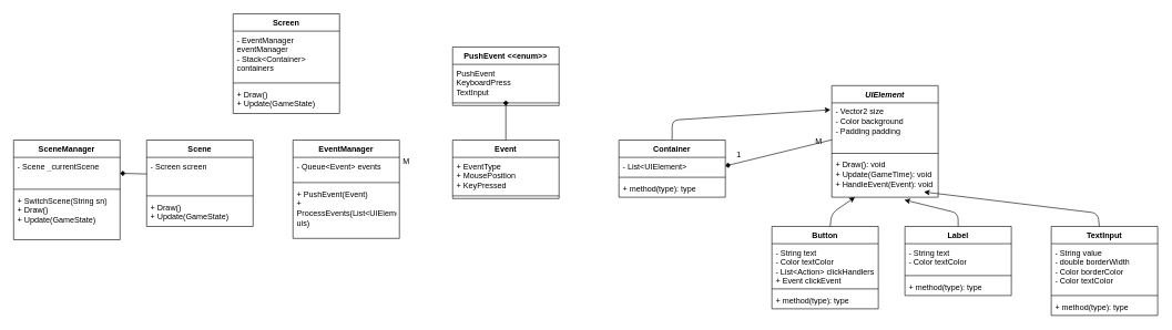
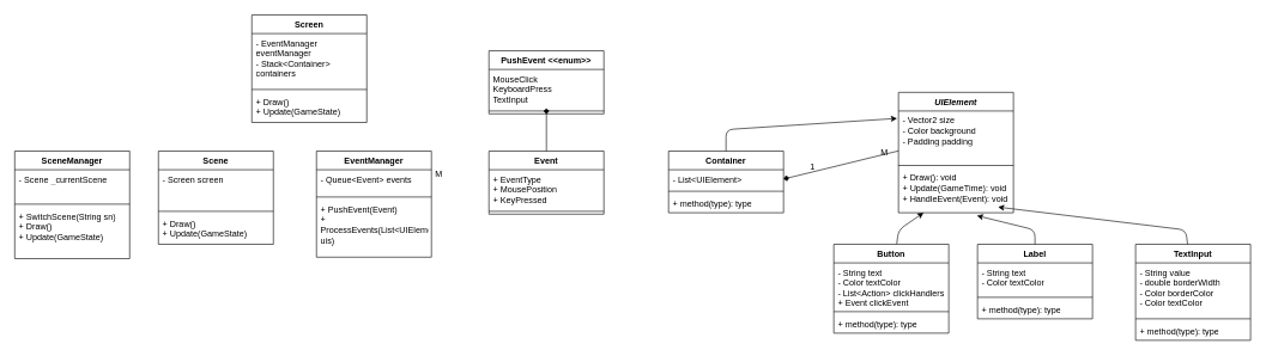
  <mxCell id="0" />
  <mxCell id="1" parent="0" />
  <mxCell id="2" value="&lt;i&gt;UIElement&lt;/i&gt;" style="swimlane;fontStyle=1;align=center;verticalAlign=top;childLayout=stackLayout;horizontal=1;startSize=26;horizontalStack=0;resizeParent=1;resizeParentMax=0;resizeLast=0;collapsible=1;marginBottom=0;whiteSpace=wrap;html=1;" vertex="1" parent="1"><mxGeometry x="1250" y="128" width="160" height="168" as="geometry" /></mxCell>
  <mxCell id="3" value="- Vector2 size&lt;div&gt;- Color background&lt;/div&gt;&lt;div&gt;- Padding padding&lt;/div&gt;" style="text;strokeColor=none;fillColor=none;align=left;verticalAlign=top;spacingLeft=4;spacingRight=4;overflow=hidden;rotatable=0;points=[[0,0.5],[1,0.5]];portConstraint=eastwest;whiteSpace=wrap;html=1;" vertex="1" parent="2"><mxGeometry y="26" width="160" height="72" as="geometry" /></mxCell>
  <mxCell id="4" value="" style="line;strokeWidth=1;fillColor=none;align=left;verticalAlign=middle;spacingTop=-1;spacingLeft=3;spacingRight=3;rotatable=0;labelPosition=right;points=[];portConstraint=eastwest;strokeColor=inherit;" vertex="1" parent="2"><mxGeometry y="98" width="160" height="8" as="geometry" /></mxCell>
  <mxCell id="5" value="+ Draw(): void&lt;div&gt;+ Update(GameTime): void&lt;/div&gt;&lt;div&gt;+ HandleEvent(Event): void&lt;/div&gt;" style="text;strokeColor=none;fillColor=none;align=left;verticalAlign=top;spacingLeft=4;spacingRight=4;overflow=hidden;rotatable=0;points=[[0,0.5],[1,0.5]];portConstraint=eastwest;whiteSpace=wrap;html=1;" vertex="1" parent="2"><mxGeometry y="106" width="160" height="62" as="geometry" /></mxCell>
  <mxCell id="6" style="edgeStyle=none;html=1;" edge="1" parent="1" source="7" target="5"><mxGeometry relative="1" as="geometry"><Array as="points"><mxPoint x="1250" y="320" /></Array></mxGeometry></mxCell>
  <mxCell id="7" value="Button" style="swimlane;fontStyle=1;align=center;verticalAlign=top;childLayout=stackLayout;horizontal=1;startSize=26;horizontalStack=0;resizeParent=1;resizeParentMax=0;resizeLast=0;collapsible=1;marginBottom=0;whiteSpace=wrap;html=1;" vertex="1" parent="1"><mxGeometry x="1160" y="340" width="160" height="124" as="geometry" /></mxCell>
  <mxCell id="8" value="- String text&lt;div&gt;- Color textColor&lt;/div&gt;&lt;div&gt;- List&amp;lt;Action&amp;gt; clickHandlers&lt;/div&gt;&lt;div&gt;+ Event clickEvent&lt;/div&gt;" style="text;strokeColor=none;fillColor=none;align=left;verticalAlign=top;spacingLeft=4;spacingRight=4;overflow=hidden;rotatable=0;points=[[0,0.5],[1,0.5]];portConstraint=eastwest;whiteSpace=wrap;html=1;" vertex="1" parent="7"><mxGeometry y="26" width="160" height="64" as="geometry" /></mxCell>
  <mxCell id="9" value="" style="line;strokeWidth=1;fillColor=none;align=left;verticalAlign=middle;spacingTop=-1;spacingLeft=3;spacingRight=3;rotatable=0;labelPosition=right;points=[];portConstraint=eastwest;strokeColor=inherit;" vertex="1" parent="7"><mxGeometry y="90" width="160" height="8" as="geometry" /></mxCell>
  <mxCell id="10" value="+ method(type): type" style="text;strokeColor=none;fillColor=none;align=left;verticalAlign=top;spacingLeft=4;spacingRight=4;overflow=hidden;rotatable=0;points=[[0,0.5],[1,0.5]];portConstraint=eastwest;whiteSpace=wrap;html=1;" vertex="1" parent="7"><mxGeometry y="98" width="160" height="26" as="geometry" /></mxCell>
  <mxCell id="11" value="Label" style="swimlane;fontStyle=1;align=center;verticalAlign=top;childLayout=stackLayout;horizontal=1;startSize=26;horizontalStack=0;resizeParent=1;resizeParentMax=0;resizeLast=0;collapsible=1;marginBottom=0;whiteSpace=wrap;html=1;" vertex="1" parent="1"><mxGeometry x="1360" y="340" width="160" height="104" as="geometry" /></mxCell>
  <mxCell id="12" value="&lt;span style=&quot;color: rgb(0, 0, 0);&quot;&gt;- String text&lt;/span&gt;&lt;div&gt;- Color textColor&lt;/div&gt;" style="text;strokeColor=none;fillColor=none;align=left;verticalAlign=top;spacingLeft=4;spacingRight=4;overflow=hidden;rotatable=0;points=[[0,0.5],[1,0.5]];portConstraint=eastwest;whiteSpace=wrap;html=1;" vertex="1" parent="11"><mxGeometry y="26" width="160" height="44" as="geometry" /></mxCell>
  <mxCell id="13" value="" style="line;strokeWidth=1;fillColor=none;align=left;verticalAlign=middle;spacingTop=-1;spacingLeft=3;spacingRight=3;rotatable=0;labelPosition=right;points=[];portConstraint=eastwest;strokeColor=inherit;" vertex="1" parent="11"><mxGeometry y="70" width="160" height="8" as="geometry" /></mxCell>
  <mxCell id="14" value="+ method(type): type" style="text;strokeColor=none;fillColor=none;align=left;verticalAlign=top;spacingLeft=4;spacingRight=4;overflow=hidden;rotatable=0;points=[[0,0.5],[1,0.5]];portConstraint=eastwest;whiteSpace=wrap;html=1;" vertex="1" parent="11"><mxGeometry y="78" width="160" height="26" as="geometry" /></mxCell>
  <mxCell id="15" style="edgeStyle=none;html=1;entryX=0.682;entryY=1.065;entryDx=0;entryDy=0;entryPerimeter=0;" edge="1" parent="1" source="11" target="5"><mxGeometry relative="1" as="geometry"><Array as="points"><mxPoint x="1440" y="320" /></Array></mxGeometry></mxCell>
  <mxCell id="16" value="TextInput" style="swimlane;fontStyle=1;align=center;verticalAlign=top;childLayout=stackLayout;horizontal=1;startSize=26;horizontalStack=0;resizeParent=1;resizeParentMax=0;resizeLast=0;collapsible=1;marginBottom=0;whiteSpace=wrap;html=1;" vertex="1" parent="1"><mxGeometry x="1580" y="340" width="160" height="134" as="geometry" /></mxCell>
  <mxCell id="17" value="- String value&lt;div&gt;- double borderWidth&lt;/div&gt;&lt;div&gt;- Color borderColor&lt;/div&gt;&lt;div&gt;- Color textColor&lt;/div&gt;" style="text;strokeColor=none;fillColor=none;align=left;verticalAlign=top;spacingLeft=4;spacingRight=4;overflow=hidden;rotatable=0;points=[[0,0.5],[1,0.5]];portConstraint=eastwest;whiteSpace=wrap;html=1;" vertex="1" parent="16"><mxGeometry y="26" width="160" height="74" as="geometry" /></mxCell>
  <mxCell id="18" value="" style="line;strokeWidth=1;fillColor=none;align=left;verticalAlign=middle;spacingTop=-1;spacingLeft=3;spacingRight=3;rotatable=0;labelPosition=right;points=[];portConstraint=eastwest;strokeColor=inherit;" vertex="1" parent="16"><mxGeometry y="100" width="160" height="8" as="geometry" /></mxCell>
  <mxCell id="19" value="+ method(type): type" style="text;strokeColor=none;fillColor=none;align=left;verticalAlign=top;spacingLeft=4;spacingRight=4;overflow=hidden;rotatable=0;points=[[0,0.5],[1,0.5]];portConstraint=eastwest;whiteSpace=wrap;html=1;" vertex="1" parent="16"><mxGeometry y="108" width="160" height="26" as="geometry" /></mxCell>
  <mxCell id="20" style="edgeStyle=none;html=1;entryX=0.866;entryY=0.872;entryDx=0;entryDy=0;entryPerimeter=0;" edge="1" parent="1" source="16" target="5"><mxGeometry relative="1" as="geometry"><Array as="points"><mxPoint x="1650" y="320" /></Array></mxGeometry></mxCell>
  <mxCell id="21" value="Event" style="swimlane;fontStyle=1;align=center;verticalAlign=top;childLayout=stackLayout;horizontal=1;startSize=26;horizontalStack=0;resizeParent=1;resizeParentMax=0;resizeLast=0;collapsible=1;marginBottom=0;whiteSpace=wrap;html=1;" vertex="1" parent="1"><mxGeometry x="680" y="210" width="160" height="88" as="geometry" /></mxCell>
  <mxCell id="22" value="+ EventType&lt;div&gt;+ MousePosition&lt;/div&gt;&lt;div&gt;+ KeyPressed&lt;/div&gt;" style="text;strokeColor=none;fillColor=none;align=left;verticalAlign=top;spacingLeft=4;spacingRight=4;overflow=hidden;rotatable=0;points=[[0,0.5],[1,0.5]];portConstraint=eastwest;whiteSpace=wrap;html=1;" vertex="1" parent="21"><mxGeometry y="26" width="160" height="54" as="geometry" /></mxCell>
  <mxCell id="23" value="" style="line;strokeWidth=1;fillColor=none;align=left;verticalAlign=middle;spacingTop=-1;spacingLeft=3;spacingRight=3;rotatable=0;labelPosition=right;points=[];portConstraint=eastwest;strokeColor=inherit;" vertex="1" parent="21"><mxGeometry y="80" width="160" height="8" as="geometry" /></mxCell>
  <mxCell id="24" value="Container" style="swimlane;fontStyle=1;align=center;verticalAlign=top;childLayout=stackLayout;horizontal=1;startSize=26;horizontalStack=0;resizeParent=1;resizeParentMax=0;resizeLast=0;collapsible=1;marginBottom=0;whiteSpace=wrap;html=1;" vertex="1" parent="1"><mxGeometry x="930" y="210" width="160" height="86" as="geometry" /></mxCell>
  <mxCell id="25" value="- List&amp;lt;UIElement&amp;gt;" style="text;strokeColor=none;fillColor=none;align=left;verticalAlign=top;spacingLeft=4;spacingRight=4;overflow=hidden;rotatable=0;points=[[0,0.5],[1,0.5]];portConstraint=eastwest;whiteSpace=wrap;html=1;" vertex="1" parent="24"><mxGeometry y="26" width="160" height="26" as="geometry" /></mxCell>
  <mxCell id="26" value="" style="line;strokeWidth=1;fillColor=none;align=left;verticalAlign=middle;spacingTop=-1;spacingLeft=3;spacingRight=3;rotatable=0;labelPosition=right;points=[];portConstraint=eastwest;strokeColor=inherit;" vertex="1" parent="24"><mxGeometry y="52" width="160" height="8" as="geometry" /></mxCell>
  <mxCell id="27" value="+ method(type): type" style="text;strokeColor=none;fillColor=none;align=left;verticalAlign=top;spacingLeft=4;spacingRight=4;overflow=hidden;rotatable=0;points=[[0,0.5],[1,0.5]];portConstraint=eastwest;whiteSpace=wrap;html=1;" vertex="1" parent="24"><mxGeometry y="60" width="160" height="26" as="geometry" /></mxCell>
  <mxCell id="28" style="edgeStyle=none;html=1;entryX=1;entryY=0.5;entryDx=0;entryDy=0;endArrow=diamond;endFill=1;" edge="1" parent="1" source="3" target="25"><mxGeometry relative="1" as="geometry" /></mxCell>
- <mxCell id="29" value="1" style="text;html=1;align=center;verticalAlign=middle;resizable=0;points=[];autosize=1;strokeColor=none;fillColor=none;" vertex="1" parent="1"><mxGeometry x="1095" y="218" width="30" height="30" as="geometry" /></mxCell>
+ <mxCell id="29" value="1" style="text;html=1;align=center;verticalAlign=middle;resizable=0;points=[];autosize=1;strokeColor=none;fillColor=none;" vertex="1" parent="1"><mxGeometry x="1115" y="218" width="30" height="30" as="geometry" /></mxCell>
  <mxCell id="30" value="M" style="text;html=1;align=center;verticalAlign=middle;resizable=0;points=[];autosize=1;strokeColor=none;fillColor=none;" vertex="1" parent="1"><mxGeometry x="1215" y="198" width="30" height="30" as="geometry" /></mxCell>
  <mxCell id="31" value="EventManager" style="swimlane;fontStyle=1;align=center;verticalAlign=top;childLayout=stackLayout;horizontal=1;startSize=26;horizontalStack=0;resizeParent=1;resizeParentMax=0;resizeLast=0;collapsible=1;marginBottom=0;whiteSpace=wrap;html=1;" vertex="1" parent="1"><mxGeometry x="440" y="210" width="160" height="148" as="geometry" /></mxCell>
  <mxCell id="32" value="- Queue&amp;lt;Event&amp;gt; events" style="text;strokeColor=none;fillColor=none;align=left;verticalAlign=top;spacingLeft=4;spacingRight=4;overflow=hidden;rotatable=0;points=[[0,0.5],[1,0.5]];portConstraint=eastwest;whiteSpace=wrap;html=1;" vertex="1" parent="31"><mxGeometry y="26" width="160" height="34" as="geometry" /></mxCell>
  <mxCell id="33" value="" style="line;strokeWidth=1;fillColor=none;align=left;verticalAlign=middle;spacingTop=-1;spacingLeft=3;spacingRight=3;rotatable=0;labelPosition=right;points=[];portConstraint=eastwest;strokeColor=inherit;" vertex="1" parent="31"><mxGeometry y="60" width="160" height="8" as="geometry" /></mxCell>
  <mxCell id="34" value="+ PushEvent(Event)&lt;div&gt;+ ProcessEvents(List&amp;lt;UIElement&amp;gt; uis)&lt;/div&gt;" style="text;strokeColor=none;fillColor=none;align=left;verticalAlign=top;spacingLeft=4;spacingRight=4;overflow=hidden;rotatable=0;points=[[0,0.5],[1,0.5]];portConstraint=eastwest;whiteSpace=wrap;html=1;" vertex="1" parent="31"><mxGeometry y="68" width="160" height="80" as="geometry" /></mxCell>
  <mxCell id="35" style="edgeStyle=none;html=1;entryX=-0.012;entryY=0.144;entryDx=0;entryDy=0;entryPerimeter=0;" edge="1" parent="1" source="24" target="3"><mxGeometry relative="1" as="geometry"><Array as="points"><mxPoint x="1010" y="180" /></Array></mxGeometry></mxCell>
  <mxCell id="36" value="PushEvent &amp;lt;&amp;lt;enum&amp;gt;&amp;gt;" style="swimlane;fontStyle=1;align=center;verticalAlign=top;childLayout=stackLayout;horizontal=1;startSize=26;horizontalStack=0;resizeParent=1;resizeParentMax=0;resizeLast=0;collapsible=1;marginBottom=0;whiteSpace=wrap;html=1;" vertex="1" parent="1"><mxGeometry x="680" y="70" width="160" height="88" as="geometry" /></mxCell>
- <mxCell id="37" value="PushEvent&lt;div&gt;KeyboardPress&lt;/div&gt;&lt;div&gt;TextInput&lt;/div&gt;" style="text;strokeColor=none;fillColor=none;align=left;verticalAlign=top;spacingLeft=4;spacingRight=4;overflow=hidden;rotatable=0;points=[[0,0.5],[1,0.5]];portConstraint=eastwest;whiteSpace=wrap;html=1;" vertex="1" parent="36"><mxGeometry y="26" width="160" height="54" as="geometry" /></mxCell>
+ <mxCell id="37" value="MouseClick&lt;div&gt;KeyboardPress&lt;/div&gt;&lt;div&gt;TextInput&lt;/div&gt;" style="text;strokeColor=none;fillColor=none;align=left;verticalAlign=top;spacingLeft=4;spacingRight=4;overflow=hidden;rotatable=0;points=[[0,0.5],[1,0.5]];portConstraint=eastwest;whiteSpace=wrap;html=1;" vertex="1" parent="36"><mxGeometry y="26" width="160" height="54" as="geometry" /></mxCell>
  <mxCell id="38" value="" style="line;strokeWidth=1;fillColor=none;align=left;verticalAlign=middle;spacingTop=-1;spacingLeft=3;spacingRight=3;rotatable=0;labelPosition=right;points=[];portConstraint=eastwest;strokeColor=inherit;" vertex="1" parent="36"><mxGeometry y="80" width="160" height="8" as="geometry" /></mxCell>
  <mxCell id="39" style="edgeStyle=none;html=1;entryX=0.5;entryY=0;entryDx=0;entryDy=0;entryPerimeter=0;endArrow=diamond;endFill=1;" edge="1" parent="1" source="21" target="38"><mxGeometry relative="1" as="geometry" /></mxCell>
  <mxCell id="40" value="M" style="text;html=1;align=center;verticalAlign=middle;resizable=0;points=[];autosize=1;strokeColor=none;fillColor=none;" vertex="1" parent="1"><mxGeometry x="595" y="228" width="30" height="30" as="geometry" /></mxCell>
  <mxCell id="41" value="Scene" style="swimlane;fontStyle=1;align=center;verticalAlign=top;childLayout=stackLayout;horizontal=1;startSize=26;horizontalStack=0;resizeParent=1;resizeParentMax=0;resizeLast=0;collapsible=1;marginBottom=0;whiteSpace=wrap;html=1;" vertex="1" parent="1"><mxGeometry x="220" y="210" width="160" height="130" as="geometry" /></mxCell>
  <mxCell id="42" value="- Screen screen" style="text;strokeColor=none;fillColor=none;align=left;verticalAlign=top;spacingLeft=4;spacingRight=4;overflow=hidden;rotatable=0;points=[[0,0.5],[1,0.5]];portConstraint=eastwest;whiteSpace=wrap;html=1;" vertex="1" parent="41"><mxGeometry y="26" width="160" height="54" as="geometry" /></mxCell>
  <mxCell id="43" value="" style="line;strokeWidth=1;fillColor=none;align=left;verticalAlign=middle;spacingTop=-1;spacingLeft=3;spacingRight=3;rotatable=0;labelPosition=right;points=[];portConstraint=eastwest;strokeColor=inherit;" vertex="1" parent="41"><mxGeometry y="80" width="160" height="8" as="geometry" /></mxCell>
  <mxCell id="44" value="+ Draw()&lt;div&gt;+ Update(GameState)&lt;/div&gt;" style="text;strokeColor=none;fillColor=none;align=left;verticalAlign=top;spacingLeft=4;spacingRight=4;overflow=hidden;rotatable=0;points=[[0,0.5],[1,0.5]];portConstraint=eastwest;whiteSpace=wrap;html=1;" vertex="1" parent="41"><mxGeometry y="88" width="160" height="42" as="geometry" /></mxCell>
  <mxCell id="45" value="SceneManager" style="swimlane;fontStyle=1;align=center;verticalAlign=top;childLayout=stackLayout;horizontal=1;startSize=26;horizontalStack=0;resizeParent=1;resizeParentMax=0;resizeLast=0;collapsible=1;marginBottom=0;whiteSpace=wrap;html=1;" vertex="1" parent="1"><mxGeometry x="20" y="210" width="160" height="150" as="geometry" /></mxCell>
  <mxCell id="46" value="- Scene _currentScene" style="text;strokeColor=none;fillColor=none;align=left;verticalAlign=top;spacingLeft=4;spacingRight=4;overflow=hidden;rotatable=0;points=[[0,0.5],[1,0.5]];portConstraint=eastwest;whiteSpace=wrap;html=1;" vertex="1" parent="45"><mxGeometry y="26" width="160" height="44" as="geometry" /></mxCell>
  <mxCell id="47" value="" style="line;strokeWidth=1;fillColor=none;align=left;verticalAlign=middle;spacingTop=-1;spacingLeft=3;spacingRight=3;rotatable=0;labelPosition=right;points=[];portConstraint=eastwest;strokeColor=inherit;" vertex="1" parent="45"><mxGeometry y="70" width="160" height="8" as="geometry" /></mxCell>
  <mxCell id="48" value="&lt;div&gt;+ SwitchScene(String sn)&lt;/div&gt;+ Draw()&lt;div&gt;+ Update(GameState)&lt;/div&gt;" style="text;strokeColor=none;fillColor=none;align=left;verticalAlign=top;spacingLeft=4;spacingRight=4;overflow=hidden;rotatable=0;points=[[0,0.5],[1,0.5]];portConstraint=eastwest;whiteSpace=wrap;html=1;" vertex="1" parent="45"><mxGeometry y="78" width="160" height="72" as="geometry" /></mxCell>
- <mxCell id="49" style="edgeStyle=none;html=1;endArrow=diamond;endFill=1;" edge="1" parent="1" source="42" target="46"><mxGeometry relative="1" as="geometry" /></mxCell>
  <mxCell id="50" value="Screen" style="swimlane;fontStyle=1;align=center;verticalAlign=top;childLayout=stackLayout;horizontal=1;startSize=26;horizontalStack=0;resizeParent=1;resizeParentMax=0;resizeLast=0;collapsible=1;marginBottom=0;whiteSpace=wrap;html=1;" vertex="1" parent="1"><mxGeometry x="350" y="20" width="160" height="150" as="geometry" /></mxCell>
  <mxCell id="51" value="- EventManager eventManager&lt;div&gt;- Stack&amp;lt;Container&amp;gt; containers&lt;/div&gt;" style="text;strokeColor=none;fillColor=none;align=left;verticalAlign=top;spacingLeft=4;spacingRight=4;overflow=hidden;rotatable=0;points=[[0,0.5],[1,0.5]];portConstraint=eastwest;whiteSpace=wrap;html=1;" vertex="1" parent="50"><mxGeometry y="26" width="160" height="74" as="geometry" /></mxCell>
  <mxCell id="52" value="" style="line;strokeWidth=1;fillColor=none;align=left;verticalAlign=middle;spacingTop=-1;spacingLeft=3;spacingRight=3;rotatable=0;labelPosition=right;points=[];portConstraint=eastwest;strokeColor=inherit;" vertex="1" parent="50"><mxGeometry y="100" width="160" height="8" as="geometry" /></mxCell>
  <mxCell id="53" value="+ Draw()&lt;div&gt;+ Update(GameState)&lt;/div&gt;" style="text;strokeColor=none;fillColor=none;align=left;verticalAlign=top;spacingLeft=4;spacingRight=4;overflow=hidden;rotatable=0;points=[[0,0.5],[1,0.5]];portConstraint=eastwest;whiteSpace=wrap;html=1;" vertex="1" parent="50"><mxGeometry y="108" width="160" height="42" as="geometry" /></mxCell>
